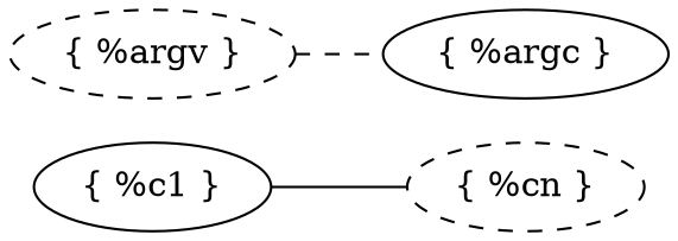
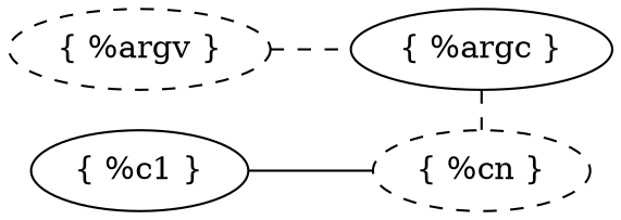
  graph {
    fontname=monospace
    rankdir=LR
    edge [style=dashed]
    "{ %cn }" [style=dashed]
    "{ %argc }"
    "{ %argv }" [style=dashed]
    "{ %c1 }"
    subgraph sub_1 {
      rank=same
      "{ %cn }"
      "{ %argc }"
    }
    subgraph sub_2 {
      rank=same
      "{ %argv }"
      "{ %c1 }"
    }
+   "{ %argc }" -- "{ %cn }"
    "{ %argv }" -- "{ %cn }" [style=invis]
    "{ %argv }" -- "{ %argc }"
    "{ %argv }" -- "{ %c1 }" [style=invis]
    "{ %c1 }" -- "{ %cn }" [style=""]
  }
